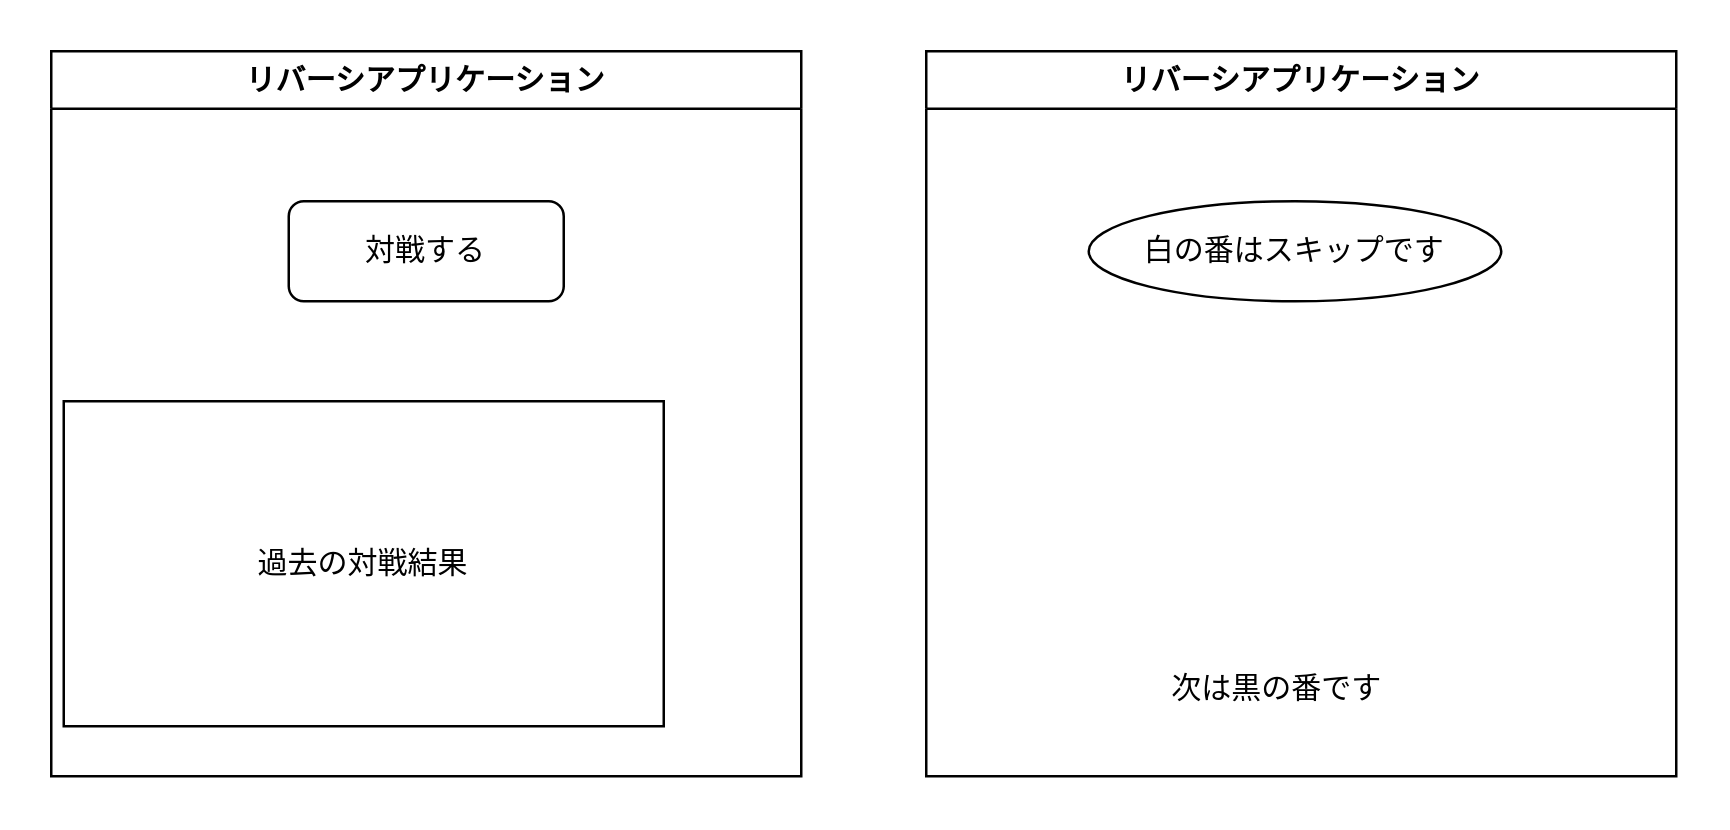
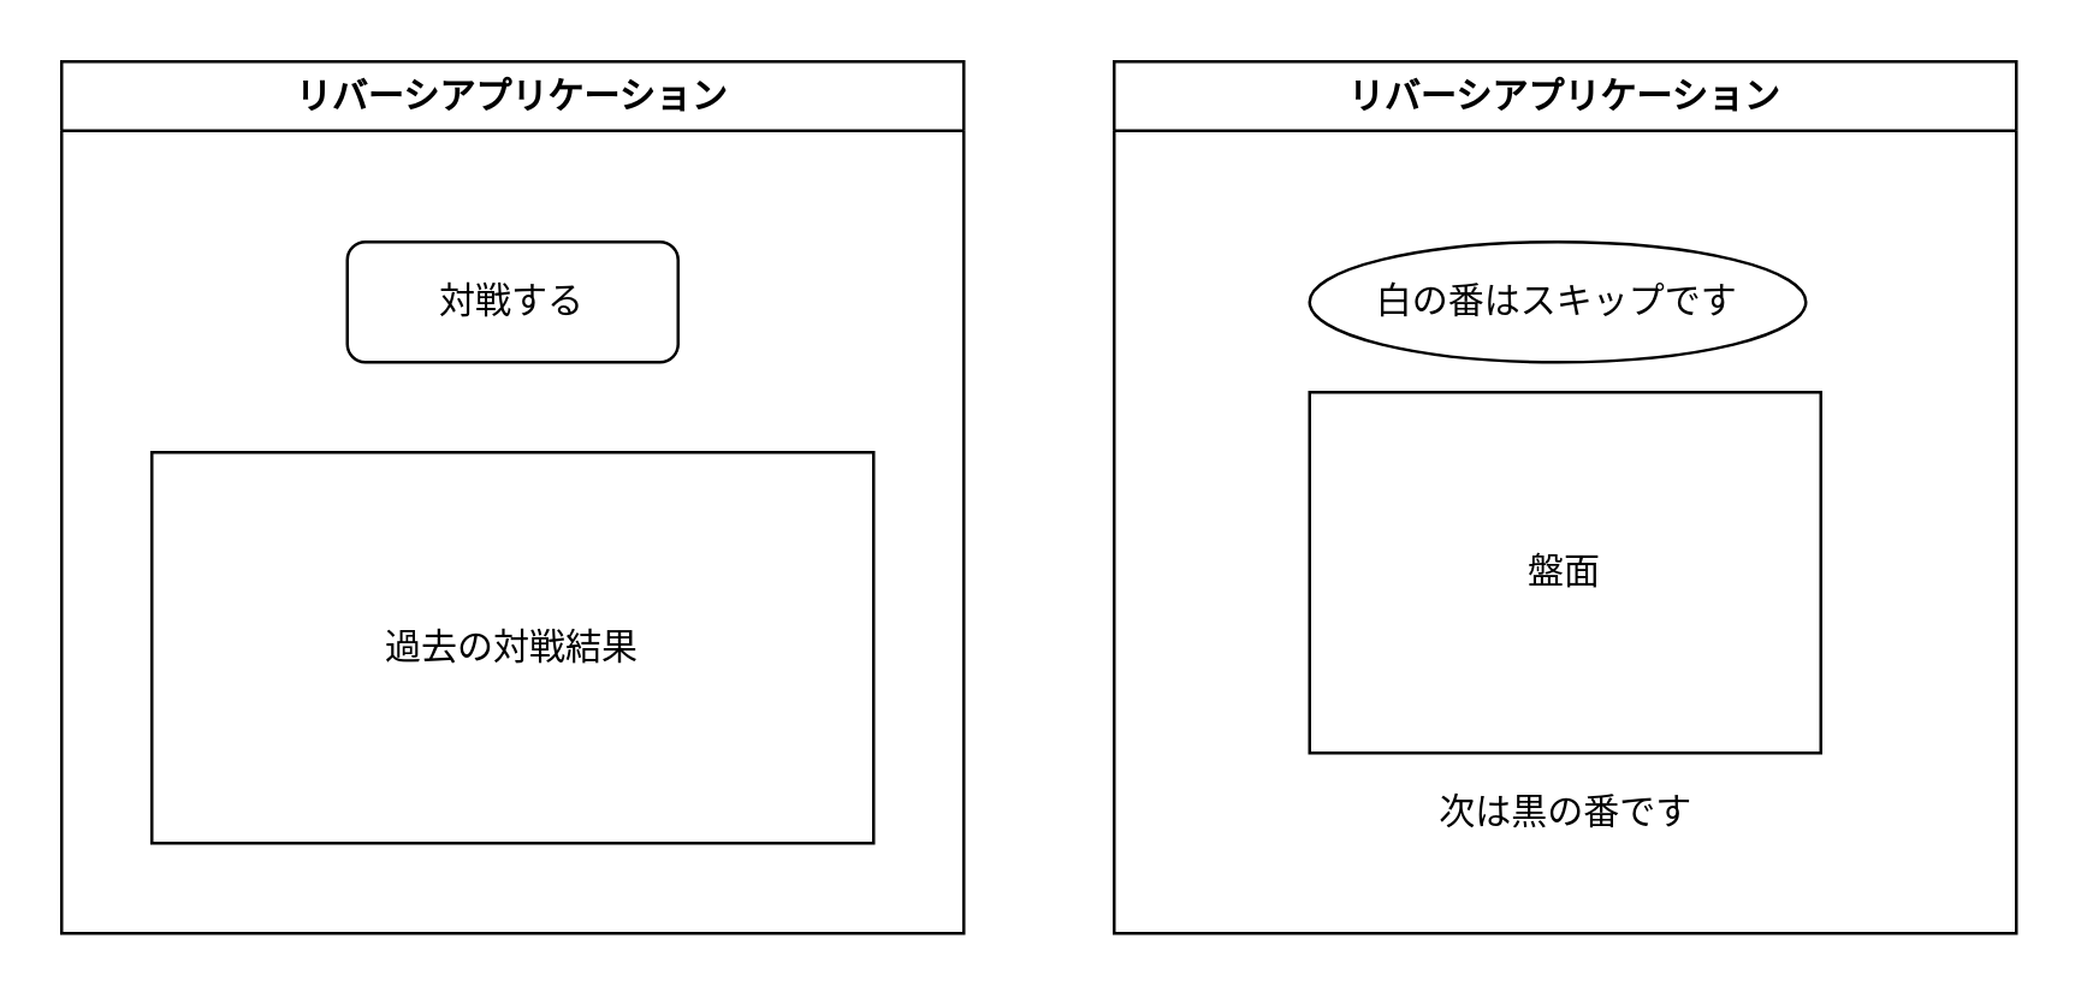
  <mxCell id="0" />
  <mxCell id="1" parent="0" />
  <mxCell id="2" value="リバーシアプリケーション" style="swimlane;whiteSpace=wrap;html=1;" vertex="1" parent="1"><mxGeometry x="20" y="20" width="300" height="290" as="geometry" /></mxCell>
  <mxCell id="3" value="対戦する" style="rounded=1;whiteSpace=wrap;html=1;" vertex="1" parent="2"><mxGeometry x="95" y="60" width="110" height="40" as="geometry" /></mxCell>
- <mxCell id="4" value="過去の対戦結果" style="rounded=0;whiteSpace=wrap;html=1;" vertex="1" parent="2"><mxGeometry x="5" y="140" width="240" height="130" as="geometry" /></mxCell>
+ <mxCell id="4" value="過去の対戦結果" style="rounded=0;whiteSpace=wrap;html=1;" vertex="1" parent="2"><mxGeometry x="30" y="130" width="240" height="130" as="geometry" /></mxCell>
  <mxCell id="5" value="リバーシアプリケーション" style="swimlane;whiteSpace=wrap;html=1;" vertex="1" parent="1"><mxGeometry x="370" y="20" width="300" height="290" as="geometry" /></mxCell>
  <mxCell id="6" value="白の番はスキップです" style="ellipse;whiteSpace=wrap;html=1;" vertex="1" parent="5"><mxGeometry x="65" y="60" width="165" height="40" as="geometry" /></mxCell>
- <mxCell id="8" value="次は黒の番です" style="text;html=1;align=center;verticalAlign=middle;resizable=0;points=[];autosize=1;strokeColor=none;fillColor=none;" vertex="1" parent="1"><mxGeometry x="455" y="260" width="110" height="30" as="geometry" /></mxCell>
+ <mxCell id="7" value="盤面" style="rounded=0;whiteSpace=wrap;html=1;" vertex="1" parent="5"><mxGeometry x="65" y="110" width="170" height="120" as="geometry" /></mxCell>
+ <mxCell id="8" value="次は黒の番です" style="text;html=1;align=center;verticalAlign=middle;resizable=0;points=[];autosize=1;strokeColor=none;fillColor=none;" vertex="1" parent="1"><mxGeometry x="465" y="255" width="110" height="30" as="geometry" /></mxCell>
